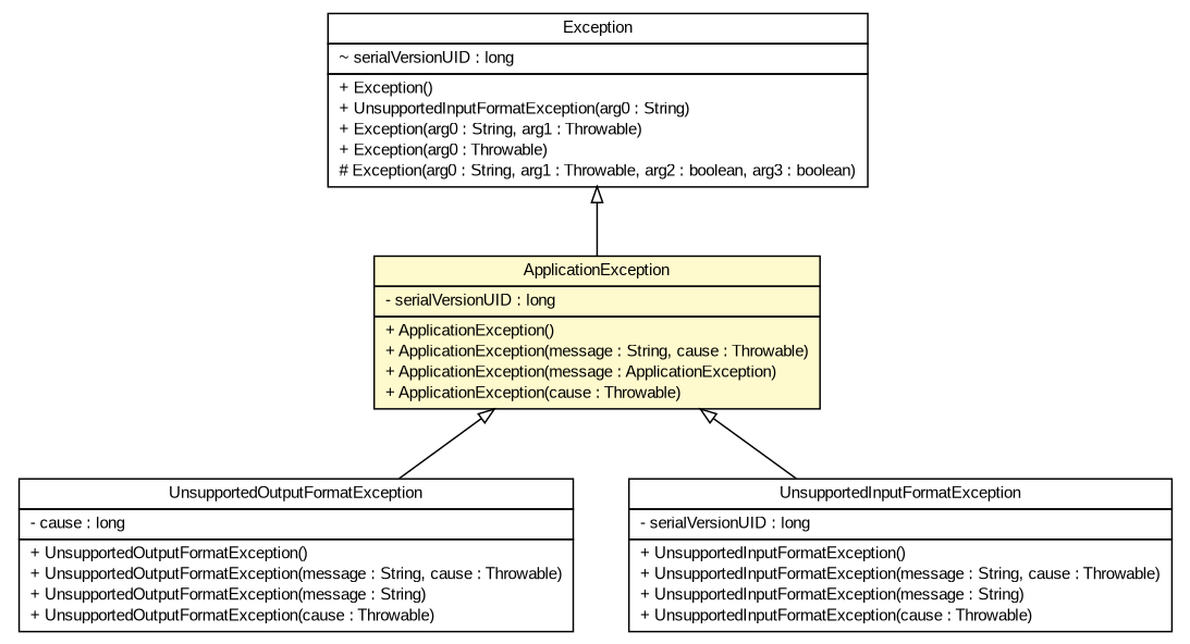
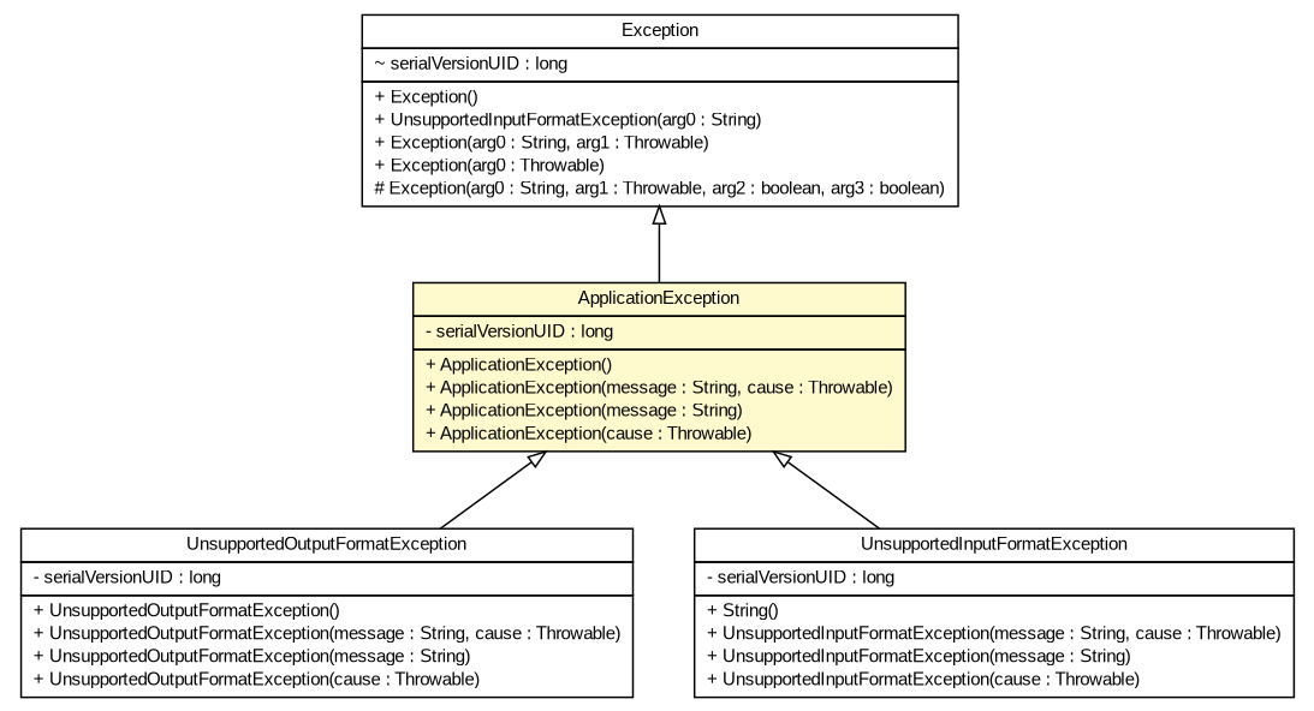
  digraph {
    nodesep=0.25
    ranksep=0.5
    node [fontcolor=black fontname=arial fontsize=10.0 shape=plaintext]
    edge [arrowtail=empty dir=back fontname=arial fontsize=10 headport=p labelfontname=arial labelfontsize=10 tailport=p]
-   n1 [label=<<table title="org.tanjakostic.jcleancim.docgen.UnsupportedOutputFormatException" border="0" cellborder="1" cellspacing="0" cellpadding="2" port="p" href="../docgen/UnsupportedOutputFormatException.html"> 		<tr><td><table border="0" cellspacing="0" cellpadding="1"> <tr><td align="center" balign="center"> UnsupportedOutputFormatException </td></tr> 		</table></td></tr> 		<tr><td><table border="0" cellspacing="0" cellpadding="1"> <tr><td align="left" balign="left"> - cause : long </td></tr> 		</table></td></tr> 		<tr><td><table border="0" cellspacing="0" cellpadding="1"> <tr><td align="left" balign="left"> + UnsupportedOutputFormatException() </td></tr> <tr><td align="left" balign="left"> + UnsupportedOutputFormatException(message : String, cause : Throwable) </td></tr> <tr><td align="left" balign="left"> + UnsupportedOutputFormatException(message : String) </td></tr> <tr><td align="left" balign="left"> + UnsupportedOutputFormatException(cause : Throwable) </td></tr> 		</table></td></tr> 		</table>>]
-   n2 [label=<<table title="org.tanjakostic.jcleancim.docgen.UnsupportedInputFormatException" border="0" cellborder="1" cellspacing="0" cellpadding="2" port="p" href="../docgen/UnsupportedInputFormatException.html"> 		<tr><td><table border="0" cellspacing="0" cellpadding="1"> <tr><td align="center" balign="center"> UnsupportedInputFormatException </td></tr> 		</table></td></tr> 		<tr><td><table border="0" cellspacing="0" cellpadding="1"> <tr><td align="left" balign="left"> - serialVersionUID : long </td></tr> 		</table></td></tr> 		<tr><td><table border="0" cellspacing="0" cellpadding="1"> <tr><td align="left" balign="left"> + UnsupportedInputFormatException() </td></tr> <tr><td align="left" balign="left"> + UnsupportedInputFormatException(message : String, cause : Throwable) </td></tr> <tr><td align="left" balign="left"> + UnsupportedInputFormatException(message : String) </td></tr> <tr><td align="left" balign="left"> + UnsupportedInputFormatException(cause : Throwable) </td></tr> 		</table></td></tr> 		</table>>]
-   n3 [label=<<table title="org.tanjakostic.jcleancim.util.ApplicationException" border="0" cellborder="1" cellspacing="0" cellpadding="2" port="p" bgcolor="lemonChiffon" href="./ApplicationException.html"> 		<tr><td><table border="0" cellspacing="0" cellpadding="1"> <tr><td align="center" balign="center"> ApplicationException </td></tr> 		</table></td></tr> 		<tr><td><table border="0" cellspacing="0" cellpadding="1"> <tr><td align="left" balign="left"> - serialVersionUID : long </td></tr> 		</table></td></tr> 		<tr><td><table border="0" cellspacing="0" cellpadding="1"> <tr><td align="left" balign="left"> + ApplicationException() </td></tr> <tr><td align="left" balign="left"> + ApplicationException(message : String, cause : Throwable) </td></tr> <tr><td align="left" balign="left"> + ApplicationException(message : ApplicationException) </td></tr> <tr><td align="left" balign="left"> + ApplicationException(cause : Throwable) </td></tr> 		</table></td></tr> 		</table>>]
+   n1 [label=<<table title="org.tanjakostic.jcleancim.docgen.UnsupportedOutputFormatException" border="0" cellborder="1" cellspacing="0" cellpadding="2" port="p" href="../docgen/UnsupportedOutputFormatException.html"> 		<tr><td><table border="0" cellspacing="0" cellpadding="1"> <tr><td align="center" balign="center"> UnsupportedOutputFormatException </td></tr> 		</table></td></tr> 		<tr><td><table border="0" cellspacing="0" cellpadding="1"> <tr><td align="left" balign="left"> - serialVersionUID : long </td></tr> 		</table></td></tr> 		<tr><td><table border="0" cellspacing="0" cellpadding="1"> <tr><td align="left" balign="left"> + UnsupportedOutputFormatException() </td></tr> <tr><td align="left" balign="left"> + UnsupportedOutputFormatException(message : String, cause : Throwable) </td></tr> <tr><td align="left" balign="left"> + UnsupportedOutputFormatException(message : String) </td></tr> <tr><td align="left" balign="left"> + UnsupportedOutputFormatException(cause : Throwable) </td></tr> 		</table></td></tr> 		</table>>]
+   n2 [label=<<table title="org.tanjakostic.jcleancim.docgen.UnsupportedInputFormatException" border="0" cellborder="1" cellspacing="0" cellpadding="2" port="p" href="../docgen/UnsupportedInputFormatException.html"> 		<tr><td><table border="0" cellspacing="0" cellpadding="1"> <tr><td align="center" balign="center"> UnsupportedInputFormatException </td></tr> 		</table></td></tr> 		<tr><td><table border="0" cellspacing="0" cellpadding="1"> <tr><td align="left" balign="left"> - serialVersionUID : long </td></tr> 		</table></td></tr> 		<tr><td><table border="0" cellspacing="0" cellpadding="1"> <tr><td align="left" balign="left"> + String() </td></tr> <tr><td align="left" balign="left"> + UnsupportedInputFormatException(message : String, cause : Throwable) </td></tr> <tr><td align="left" balign="left"> + UnsupportedInputFormatException(message : String) </td></tr> <tr><td align="left" balign="left"> + UnsupportedInputFormatException(cause : Throwable) </td></tr> 		</table></td></tr> 		</table>>]
+   n3 [label=<<table title="org.tanjakostic.jcleancim.util.ApplicationException" border="0" cellborder="1" cellspacing="0" cellpadding="2" port="p" bgcolor="lemonChiffon" href="./ApplicationException.html"> 		<tr><td><table border="0" cellspacing="0" cellpadding="1"> <tr><td align="center" balign="center"> ApplicationException </td></tr> 		</table></td></tr> 		<tr><td><table border="0" cellspacing="0" cellpadding="1"> <tr><td align="left" balign="left"> - serialVersionUID : long </td></tr> 		</table></td></tr> 		<tr><td><table border="0" cellspacing="0" cellpadding="1"> <tr><td align="left" balign="left"> + ApplicationException() </td></tr> <tr><td align="left" balign="left"> + ApplicationException(message : String, cause : Throwable) </td></tr> <tr><td align="left" balign="left"> + ApplicationException(message : String) </td></tr> <tr><td align="left" balign="left"> + ApplicationException(cause : Throwable) </td></tr> 		</table></td></tr> 		</table>>]
    n4 [label=<<table title="java.lang.Exception" border="0" cellborder="1" cellspacing="0" cellpadding="2" port="p" href="http://java.sun.com/j2se/1.4.2/docs/api/java/lang/Exception.html"> 		<tr><td><table border="0" cellspacing="0" cellpadding="1"> <tr><td align="center" balign="center"> Exception </td></tr> 		</table></td></tr> 		<tr><td><table border="0" cellspacing="0" cellpadding="1"> <tr><td align="left" balign="left"> ~ serialVersionUID : long </td></tr> 		</table></td></tr> 		<tr><td><table border="0" cellspacing="0" cellpadding="1"> <tr><td align="left" balign="left"> + Exception() </td></tr> <tr><td align="left" balign="left"> + UnsupportedInputFormatException(arg0 : String) </td></tr> <tr><td align="left" balign="left"> + Exception(arg0 : String, arg1 : Throwable) </td></tr> <tr><td align="left" balign="left"> + Exception(arg0 : Throwable) </td></tr> <tr><td align="left" balign="left"> # Exception(arg0 : String, arg1 : Throwable, arg2 : boolean, arg3 : boolean) </td></tr> 		</table></td></tr> 		</table>>]
    n3 -> n1
    n3 -> n2
    n4 -> n3
  }
